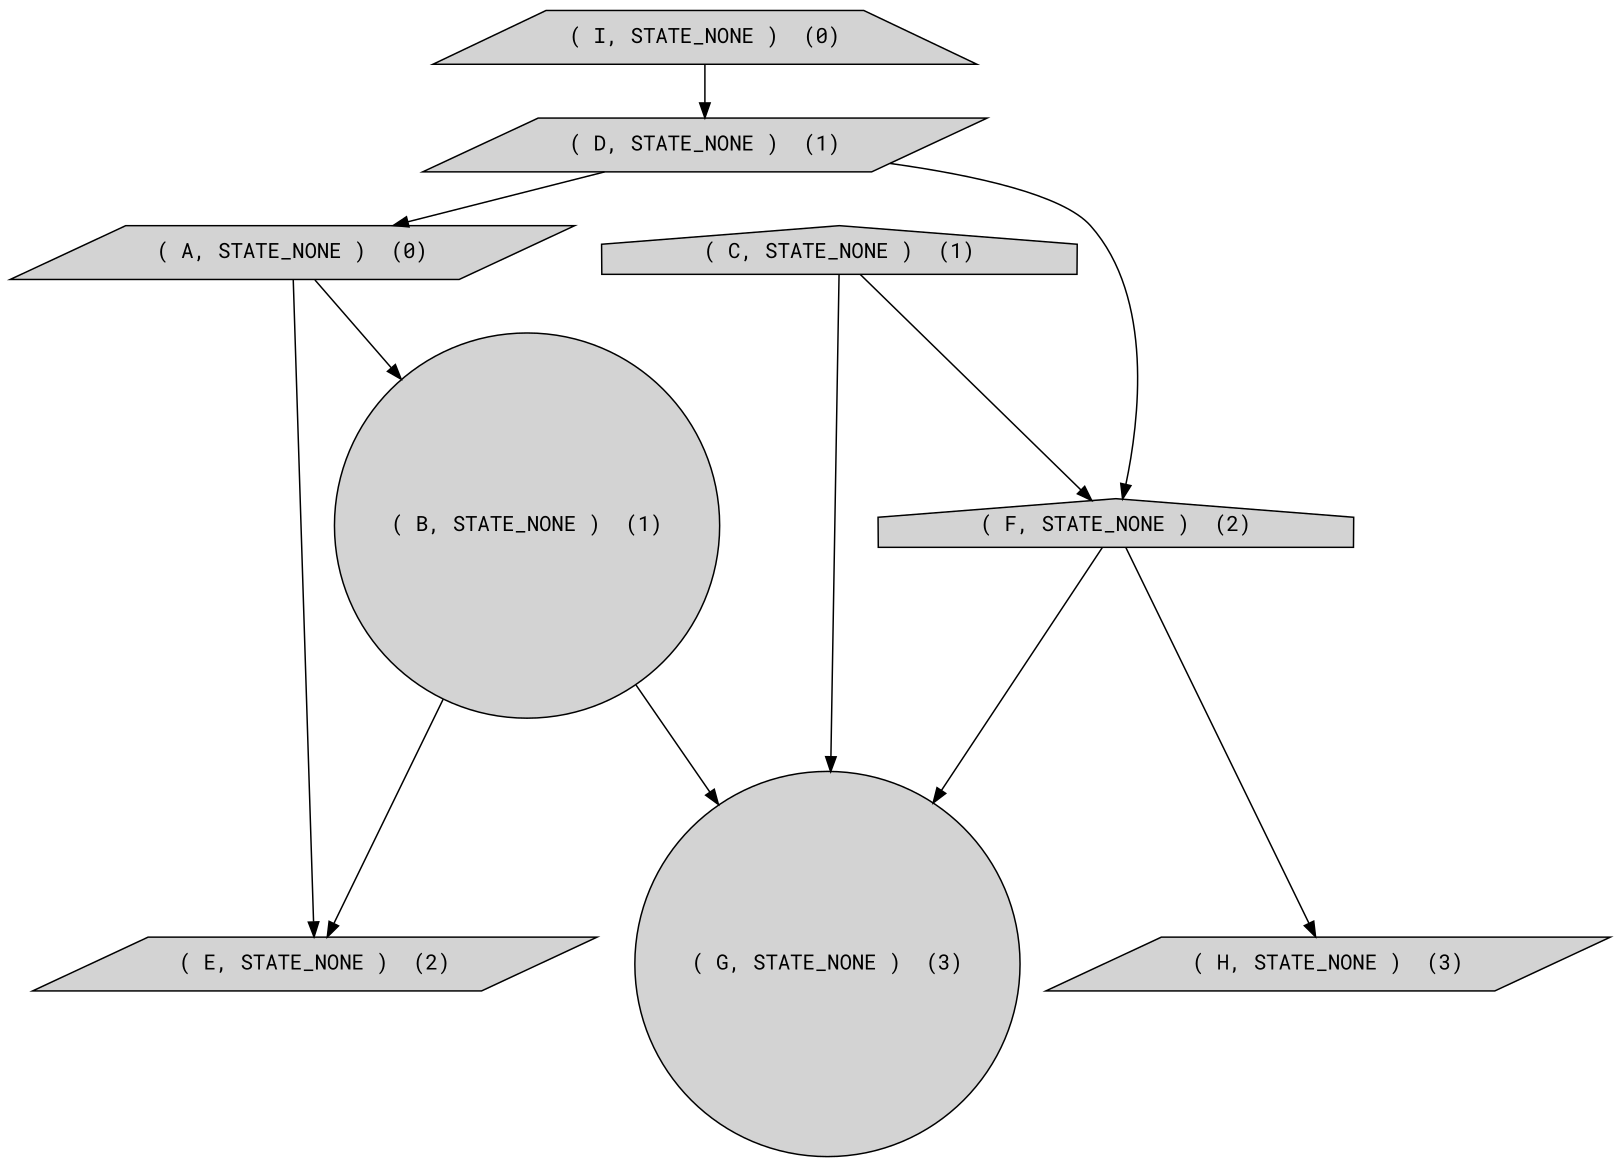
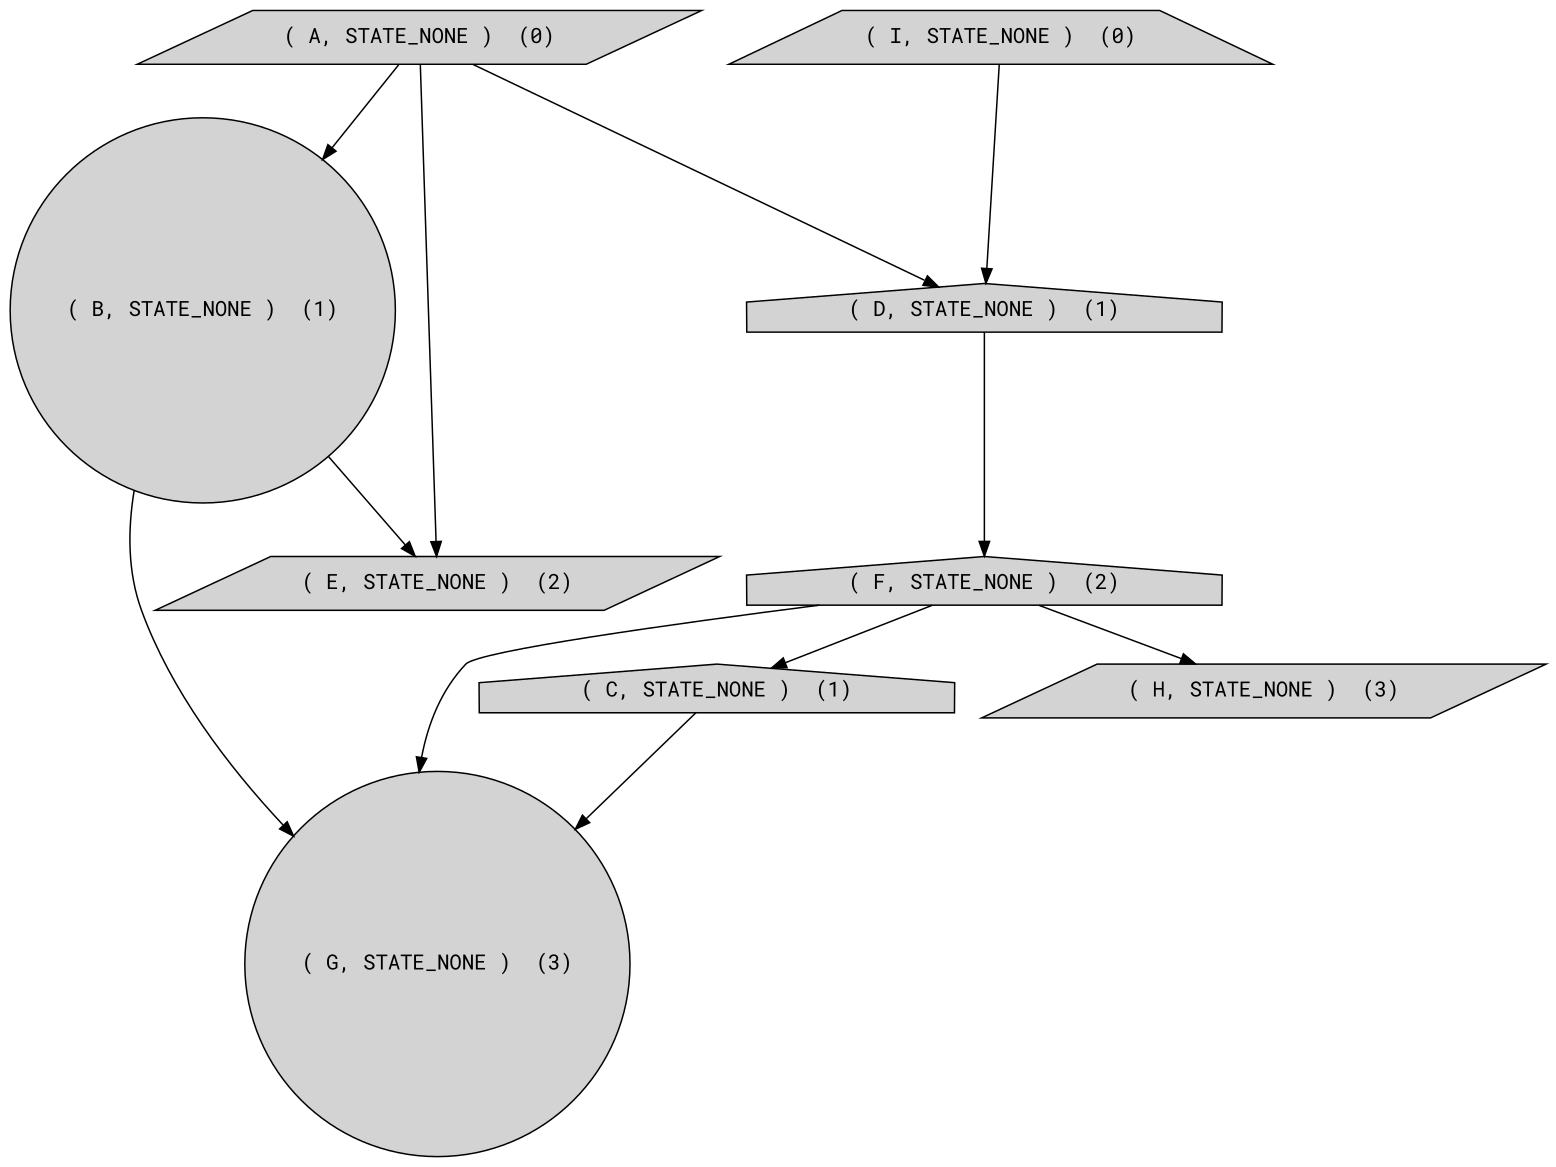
  digraph {
    fontname="Roboto Mono"
    node [fontname="Roboto Mono" shape=parallelogram style=filled]
    edge [fontname="Roboto Mono"]
    n1 [label="( A, STATE_NONE )  (0)"]
    n2 [label="( B, STATE_NONE )  (1)" shape=circle]
-   n3 [label="( D, STATE_NONE )  (1)"]
+   n3 [label="( D, STATE_NONE )  (1)" shape=house]
    n4 [label="( E, STATE_NONE )  (2)"]
    n5 [label="( G, STATE_NONE )  (3)" shape=circle]
    n6 [label="( C, STATE_NONE )  (1)" shape=house]
    n7 [label="( F, STATE_NONE )  (2)" shape=house]
    n8 [label="( I, STATE_NONE )  (0)" shape=trapezium]
    n9 [label="( H, STATE_NONE )  (3)"]
    n1 -> n2
-   n3 -> n1
+   n1 -> n3
    n1 -> n4
    n2 -> n4
    n2 -> n5
    n3 -> n7
    n6 -> n5
-   n6 -> n7
+   n7 -> n6
    n7 -> n5
    n7 -> n9
    n8 -> n3
  }
